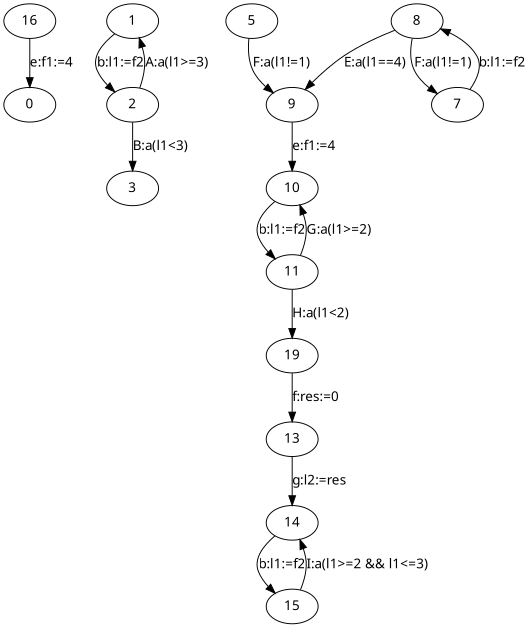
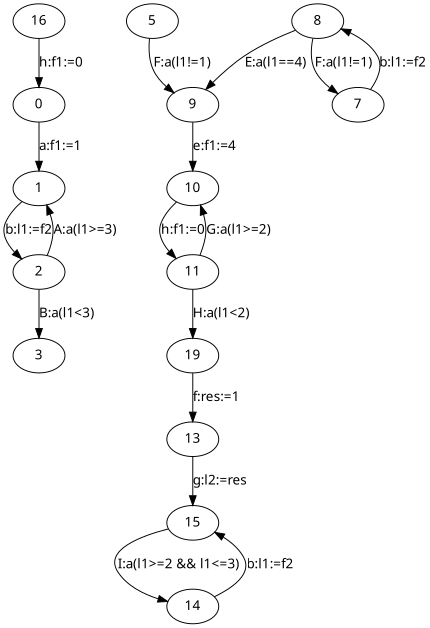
  digraph {
    fontname="Noto Sans"
    node [fixedsize=false fontname="Noto Sans" regular=false]
    edge [constraint=true decorate=false fontname="Noto Sans" labelfloat=false]
    n1 [label=0]
    n2 [label=1]
    n3 [label=2]
    n4 [label=3]
    n5 [label=5]
    n6 [label=9]
    n7 [label=10]
    n8 [label=7]
    n9 [label=8]
    n10 [label=11]
    n11 [label=19]
    n12 [label=13]
    n13 [label=14]
    n14 [label=15]
    n15 [label=16]
+   n1 -> n2 [label="a:f1:=1"]
    n2 -> n3 [label="b:l1:=f2"]
    n3 -> n2 [label="A:a(l1>=3)"]
    n3 -> n4 [label="B:a(l1<3)"]
    n5 -> n6 [label="F:a(l1!=1)"]
    n6 -> n7 [label="e:f1:=4"]
-   n7 -> n10 [label="b:l1:=f2"]
+   n7 -> n10 [label="h:f1:=0"]
    n8 -> n9 [label="b:l1:=f2"]
    n9 -> n6 [label="E:a(l1==4)"]
    n9 -> n8 [label="F:a(l1!=1)"]
    n10 -> n7 [label="G:a(l1>=2)"]
    n10 -> n11 [label="H:a(l1<2)"]
-   n11 -> n12 [label="f:res:=0"]
-   n12 -> n13 [label="g:l2:=res"]
+   n11 -> n12 [label="f:res:=1"]
+   n12 -> n14 [label="g:l2:=res"]
    n13 -> n14 [label="b:l1:=f2"]
    n14 -> n13 [label="I:a(l1>=2 && l1<=3)"]
-   n15 -> n1 [label="e:f1:=4"]
+   n15 -> n1 [label="h:f1:=0"]
  }
